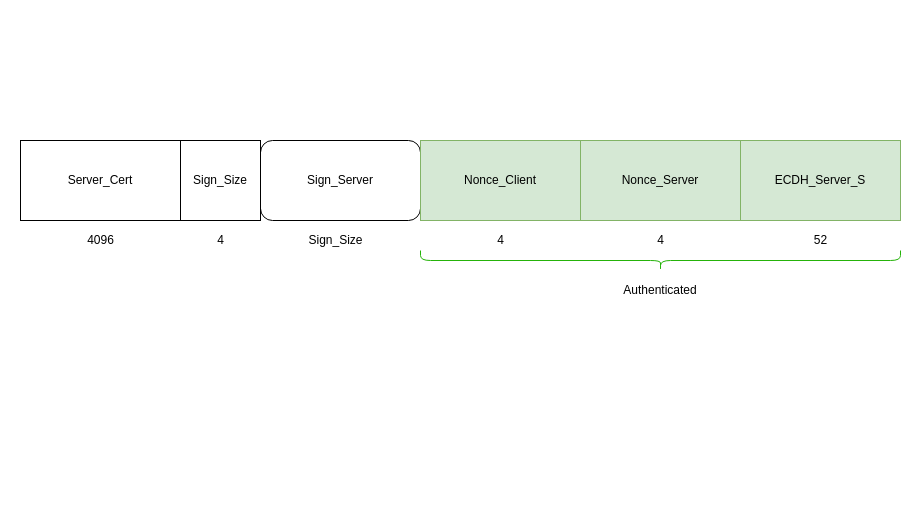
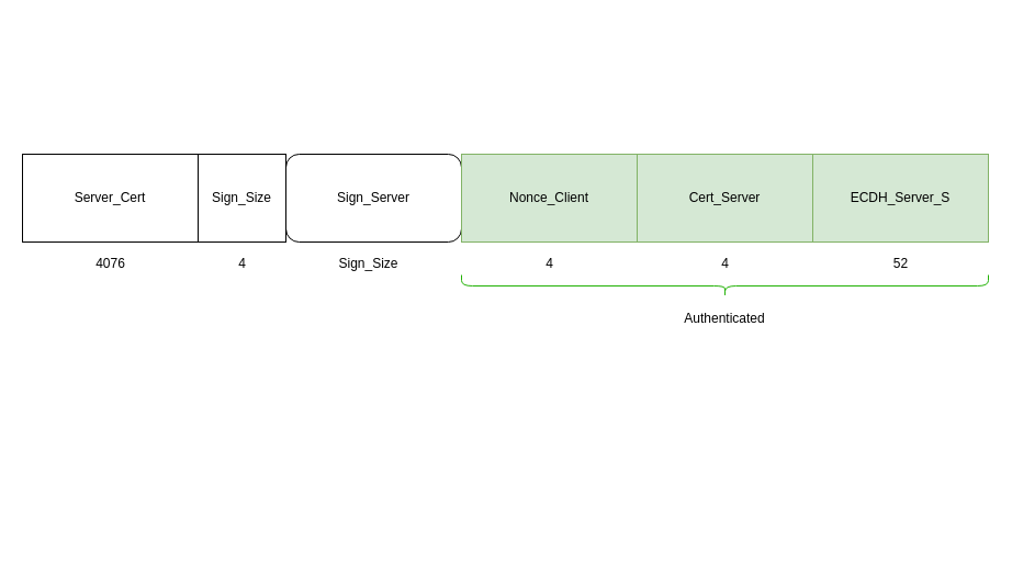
  <mxCell id="0" />
  <mxCell id="1" parent="0" />
  <mxCell id="2" value="Sign_Server" style="whiteSpace=wrap;html=1;rounded=1;" parent="1" vertex="1"><mxGeometry x="260" y="140" width="160" height="80" as="geometry" /></mxCell>
  <mxCell id="3" value="Nonce_Client" style="rounded=0;whiteSpace=wrap;html=1;fillColor=#d5e8d4;strokeColor=#82b366;" parent="1" vertex="1"><mxGeometry x="420" y="140" width="160" height="80" as="geometry" /></mxCell>
- <mxCell id="4" value="Nonce_Server" style="rounded=0;whiteSpace=wrap;html=1;fillColor=#d5e8d4;strokeColor=#82b366;" parent="1" vertex="1"><mxGeometry x="580" y="140" width="160" height="80" as="geometry" /></mxCell>
+ <mxCell id="4" value="Cert_Server" style="rounded=0;whiteSpace=wrap;html=1;fillColor=#d5e8d4;strokeColor=#82b366;" parent="1" vertex="1"><mxGeometry x="580" y="140" width="160" height="80" as="geometry" /></mxCell>
  <mxCell id="5" value="Sign_Size" style="text;html=1;align=center;verticalAlign=middle;resizable=0;points=[];autosize=1;strokeColor=none;" parent="1" vertex="1"><mxGeometry x="300" y="230" width="70" height="20" as="geometry" /></mxCell>
  <mxCell id="6" value="4" style="text;html=1;align=center;verticalAlign=middle;resizable=0;points=[];autosize=1;strokeColor=none;" parent="1" vertex="1"><mxGeometry x="490" y="230" width="20" height="20" as="geometry" /></mxCell>
  <mxCell id="7" value="4" style="text;html=1;align=center;verticalAlign=middle;resizable=0;points=[];autosize=1;strokeColor=none;" parent="1" vertex="1"><mxGeometry x="650" y="230" width="20" height="20" as="geometry" /></mxCell>
  <mxCell id="8" value="" style="shape=curlyBracket;whiteSpace=wrap;html=1;rounded=1;flipH=1;rotation=90;fillColor=none;strokeColor=#25B309;" parent="1" vertex="1"><mxGeometry x="650" width="20" height="480" as="geometry" y="20" /></mxCell>
  <mxCell id="9" value="Authenticated" style="text;html=1;strokeColor=none;fillColor=none;align=center;verticalAlign=middle;whiteSpace=wrap;rounded=0;" parent="1" vertex="1"><mxGeometry x="640" y="280" width="40" height="20" as="geometry" /></mxCell>
  <mxCell id="10" value="Server_Cert" style="rounded=0;whiteSpace=wrap;html=1;" parent="1" vertex="1"><mxGeometry x="20" y="140" width="160" height="80" as="geometry" /></mxCell>
  <mxCell id="11" value="ECDH_Server_S" style="rounded=0;whiteSpace=wrap;html=1;fillColor=#d5e8d4;strokeColor=#82b366;" parent="1" vertex="1"><mxGeometry x="740" y="140" width="160" height="80" as="geometry" /></mxCell>
- <mxCell id="12" value="4096" style="text;html=1;align=center;verticalAlign=middle;resizable=0;points=[];autosize=1;strokeColor=none;" parent="1" vertex="1"><mxGeometry x="80" y="230" width="40" height="20" as="geometry" /></mxCell>
+ <mxCell id="12" value="4076" style="text;html=1;align=center;verticalAlign=middle;resizable=0;points=[];autosize=1;strokeColor=none;" parent="1" vertex="1"><mxGeometry x="80" y="230" width="40" height="20" as="geometry" /></mxCell>
  <mxCell id="13" value="52" style="text;html=1;align=center;verticalAlign=middle;resizable=0;points=[];autosize=1;strokeColor=none;" parent="1" vertex="1"><mxGeometry x="805" y="230" width="30" height="20" as="geometry" /></mxCell>
  <mxCell id="14" value="Sign_Size" style="rounded=0;whiteSpace=wrap;html=1;" parent="1" vertex="1"><mxGeometry y="140" width="80" height="80" as="geometry" x="180" /></mxCell>
  <mxCell id="15" value="4" style="text;html=1;align=center;verticalAlign=middle;resizable=0;points=[];autosize=1;strokeColor=none;" parent="1" vertex="1"><mxGeometry x="210" y="230" width="20" height="20" as="geometry" /></mxCell>
